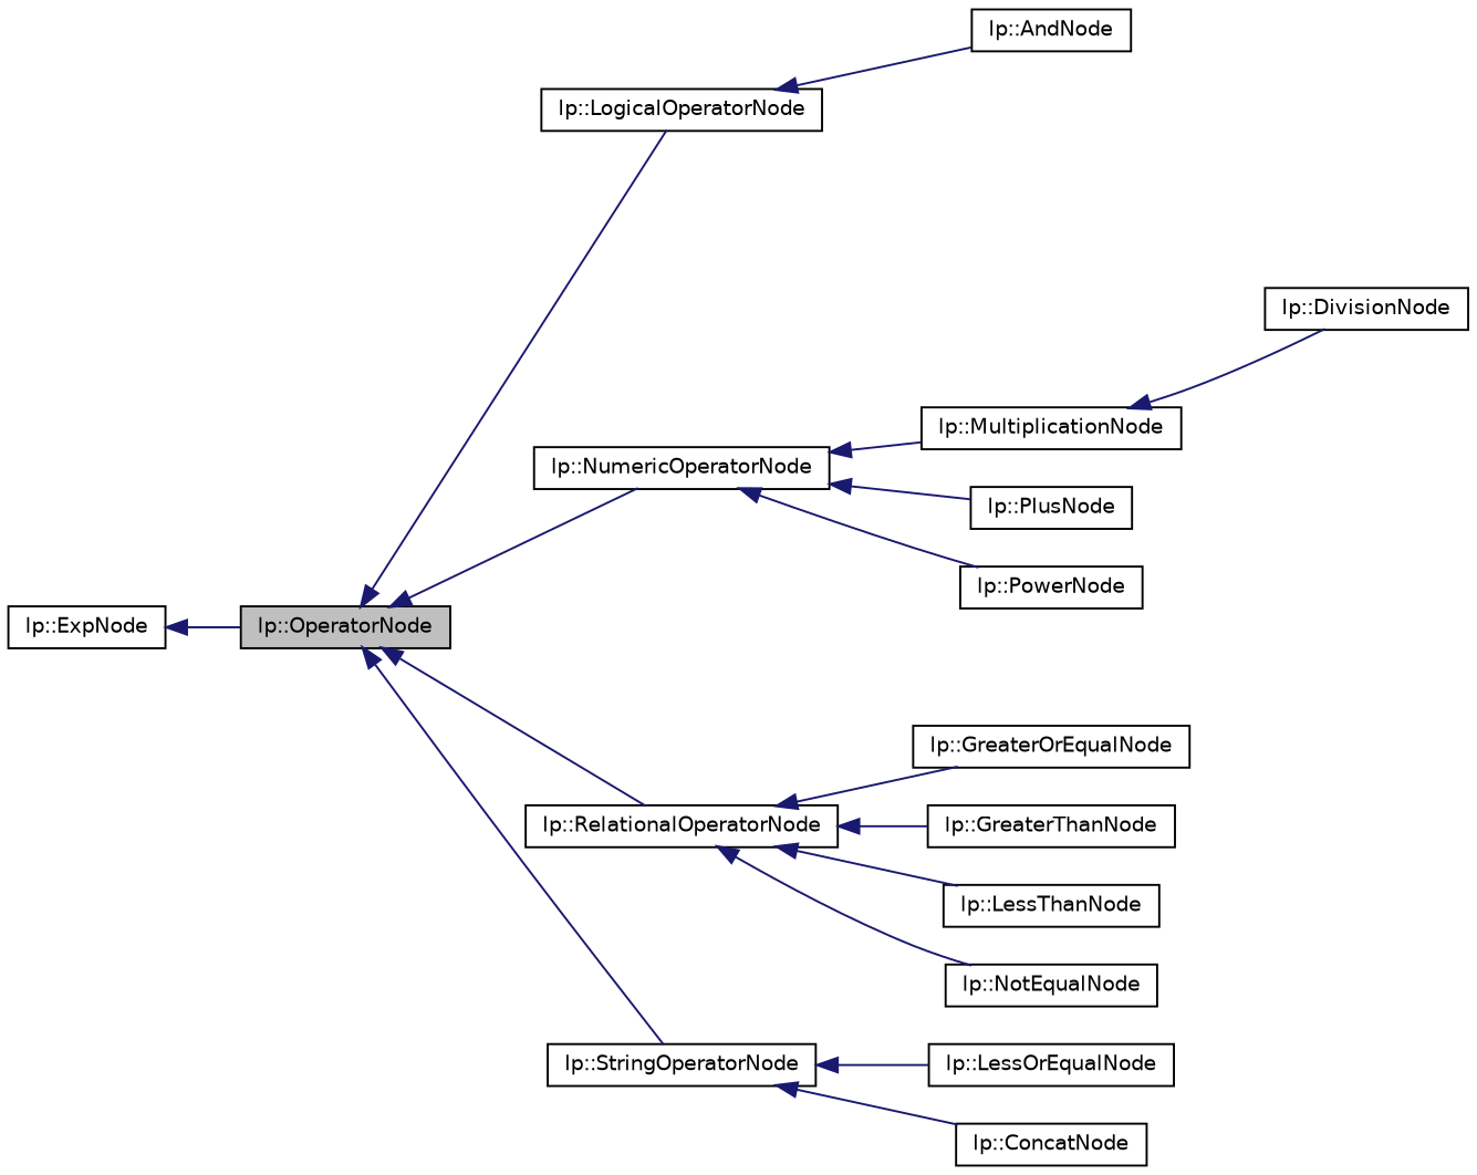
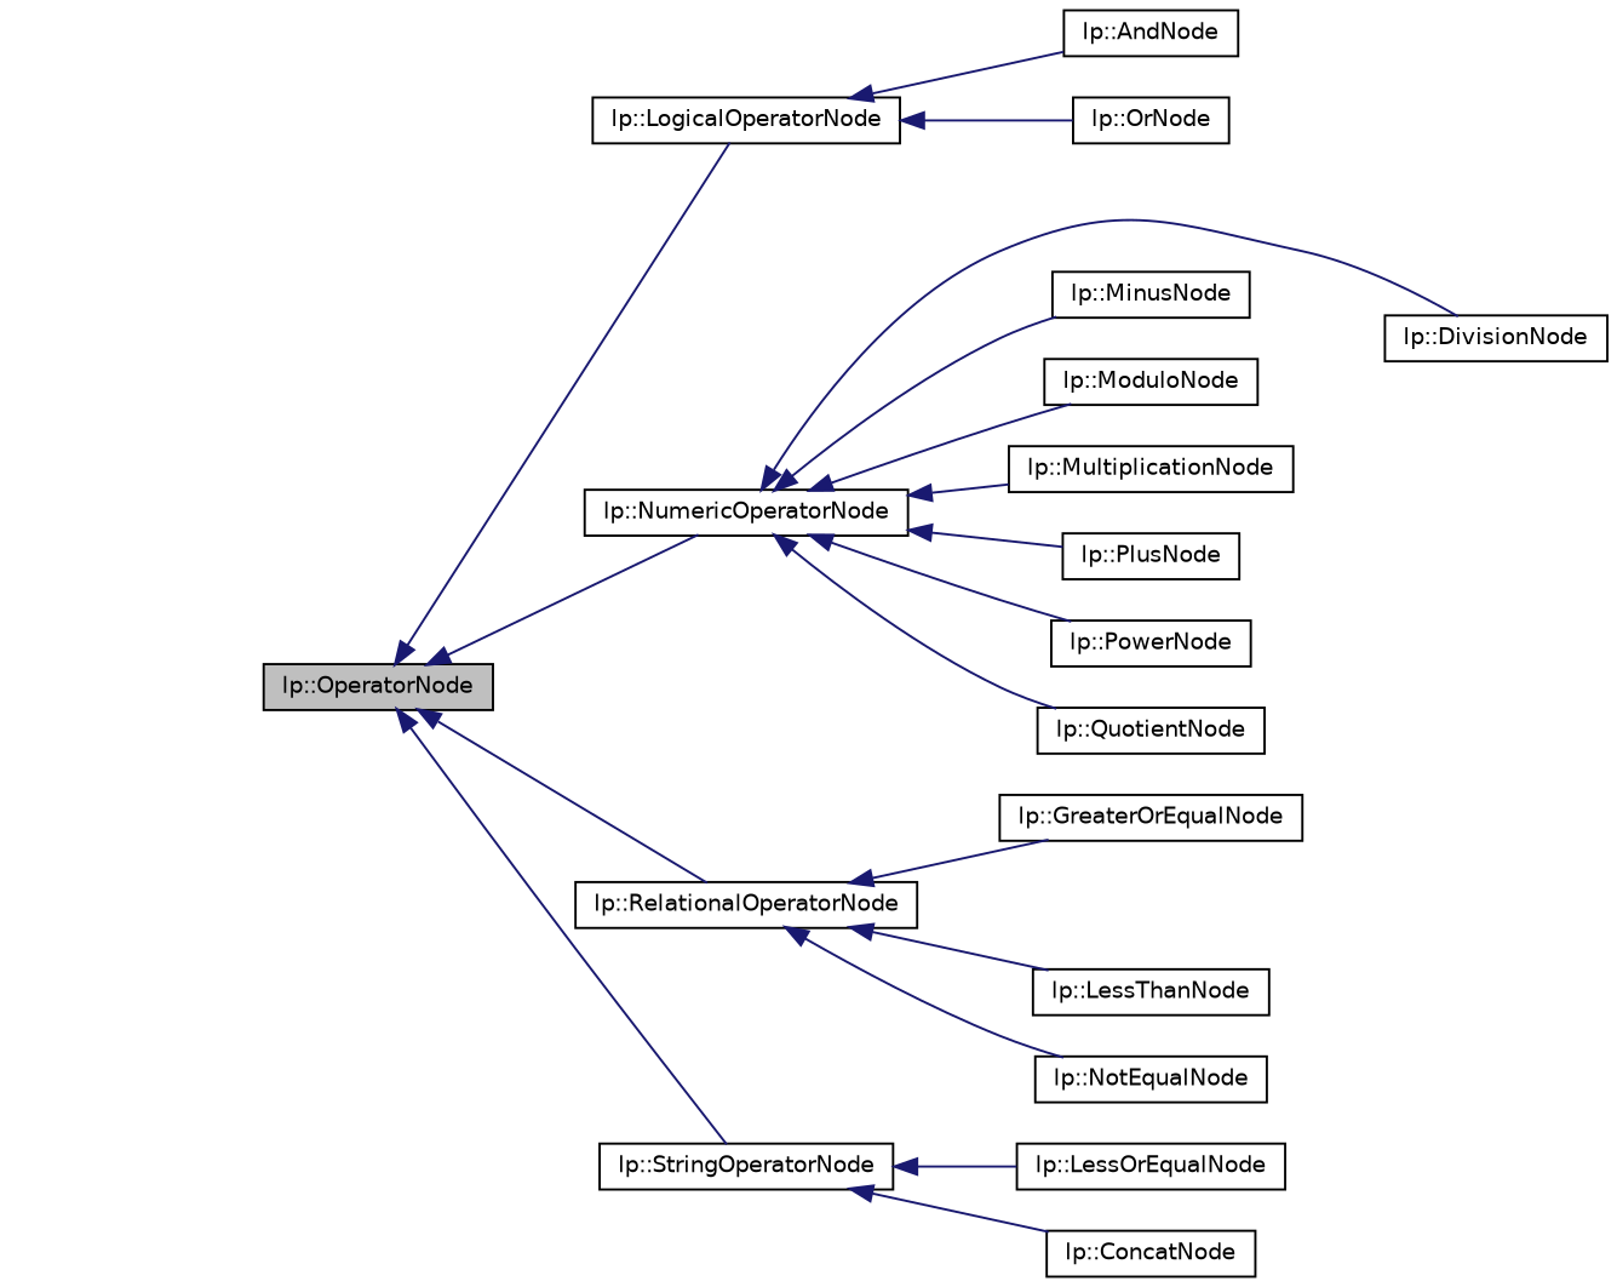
  digraph {
    rankdir=LR
    node [color=black fillcolor=white fontname=Helvetica fontsize=10 shape=record style=filled]
    edge [color=midnightblue dir=back fontname=Helvetica fontsize=10 labelfontname=Helvetica labelfontsize=10 style=solid]
    n1 [fillcolor=grey75 fontcolor=black height=0.2 label="lp::OperatorNode" width=0.4]
    n2 [height=0.2 label="lp::LogicalOperatorNode" width=0.4]
    n3 [height=0.2 label="lp::NumericOperatorNode" width=0.4]
    n4 [height=0.2 label="lp::RelationalOperatorNode" width=0.4]
    n5 [height=0.2 label="lp::StringOperatorNode" width=0.4]
    n6 [height=0.2 label="lp::AndNode" width=0.4]
+   n7 [height=0.2 label="lp::OrNode" width=0.4]
    n8 [height=0.2 label="lp::DivisionNode" width=0.4]
+   n9 [height=0.2 label="lp::MinusNode" width=0.4]
+   n10 [height=0.2 label="lp::ModuloNode" width=0.4]
    n11 [height=0.2 label="lp::MultiplicationNode" width=0.4]
    n12 [height=0.2 label="lp::PlusNode" width=0.4]
    n13 [height=0.2 label="lp::PowerNode" width=0.4]
+   n14 [height=0.2 label="lp::QuotientNode" width=0.4]
    n15 [height=0.2 label="lp::GreaterOrEqualNode" width=0.4]
-   n16 [height=0.2 label="lp::GreaterThanNode" width=0.4]
    n17 [height=0.2 label="lp::LessThanNode" width=0.4]
    n18 [height=0.2 label="lp::NotEqualNode" width=0.4]
    n19 [height=0.2 label="lp::LessOrEqualNode" width=0.4]
    n20 [height=0.2 label="lp::ConcatNode" width=0.4]
-   n21 [height=0.2 label="lp::ExpNode" width=0.4]
    n1 -> n2
    n1 -> n3
    n1 -> n4
    n1 -> n5
    n2 -> n6
-   n11 -> n8
+   n2 -> n7
+   n3 -> n8
+   n3 -> n9
+   n3 -> n10
    n3 -> n11
    n3 -> n12
    n3 -> n13
+   n3 -> n14
    n4 -> n15
-   n4 -> n16
    n4 -> n17
    n4 -> n18
    n5 -> n19
    n5 -> n20
-   n21 -> n1
  }
